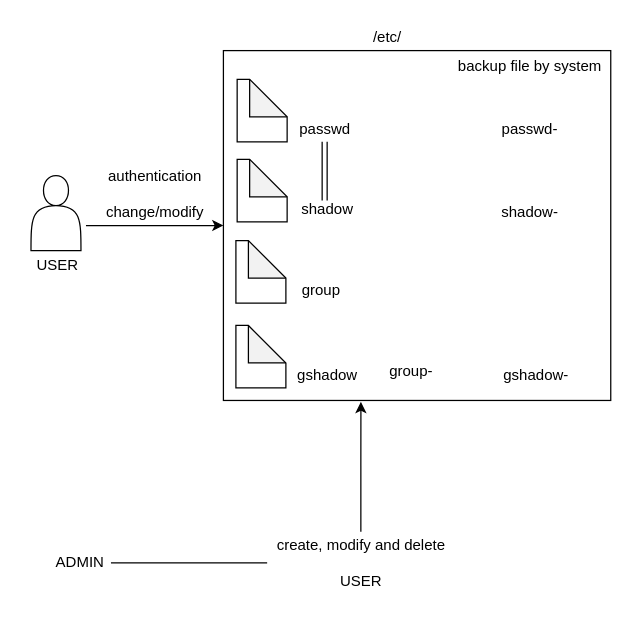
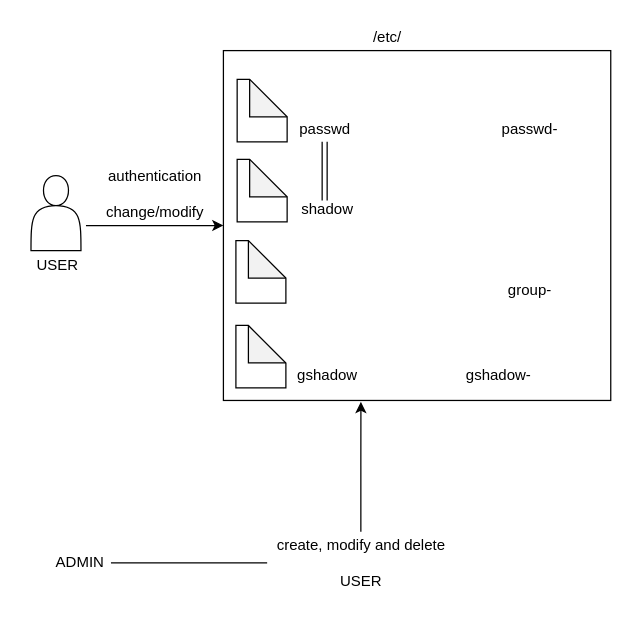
  <mxCell id="0" />
  <mxCell id="1" parent="0" />
  <mxCell id="2" value="" style="shape=actor;whiteSpace=wrap;html=1;" vertex="1" parent="1"><mxGeometry x="24" y="140" width="40" height="60" as="geometry" /></mxCell>
  <mxCell id="3" value="" style="endArrow=classic;html=1;rounded=0;entryX=0;entryY=0.5;entryDx=0;entryDy=0;" edge="1" parent="1" target="4"><mxGeometry width="50" height="50" relative="1" as="geometry"><mxPoint x="68" y="180" as="sourcePoint" /><mxPoint x="158" y="180" as="targetPoint" /></mxGeometry></mxCell>
  <mxCell id="4" value="" style="rounded=0;whiteSpace=wrap;html=1;shadow=0;" vertex="1" parent="1"><mxGeometry x="178" y="40" width="310" height="280" as="geometry" /></mxCell>
  <mxCell id="5" value="" style="shape=note;whiteSpace=wrap;html=1;backgroundOutline=1;darkOpacity=0.05;" vertex="1" parent="1"><mxGeometry x="188" y="260" width="40" height="50" as="geometry" /></mxCell>
  <mxCell id="6" value="" style="shape=note;whiteSpace=wrap;html=1;backgroundOutline=1;darkOpacity=0.05;" vertex="1" parent="1"><mxGeometry x="188" y="192" width="40" height="50" as="geometry" /></mxCell>
  <mxCell id="7" value="" style="shape=note;whiteSpace=wrap;html=1;backgroundOutline=1;darkOpacity=0.05;" vertex="1" parent="1"><mxGeometry x="189" y="127" width="40" height="50" as="geometry" /></mxCell>
  <mxCell id="8" value="" style="shape=note;whiteSpace=wrap;html=1;backgroundOutline=1;darkOpacity=0.05;" vertex="1" parent="1"><mxGeometry x="189" y="63" width="40" height="50" as="geometry" /></mxCell>
  <mxCell id="9" style="edgeStyle=orthogonalEdgeStyle;shape=link;rounded=0;orthogonalLoop=1;jettySize=auto;html=1;entryX=0.467;entryY=0.15;entryDx=0;entryDy=0;entryPerimeter=0;" edge="1" parent="1" source="10" target="11"><mxGeometry relative="1" as="geometry" /></mxCell>
  <mxCell id="10" value="passwd" style="text;html=1;resizable=0;autosize=1;align=center;verticalAlign=middle;points=[];fillColor=none;strokeColor=none;rounded=0;shadow=0;" vertex="1" parent="1"><mxGeometry x="229" y="93" width="60" height="20" as="geometry" /></mxCell>
  <mxCell id="11" value="shadow" style="text;html=1;resizable=0;autosize=1;align=center;verticalAlign=middle;points=[];fillColor=none;strokeColor=none;rounded=0;shadow=0;" vertex="1" parent="1"><mxGeometry x="231" y="157" width="60" height="20" as="geometry" /></mxCell>
- <mxCell id="12" value="group" style="text;html=1;resizable=0;autosize=1;align=center;verticalAlign=middle;points=[];fillColor=none;strokeColor=none;rounded=0;shadow=0;" vertex="1" parent="1"><mxGeometry x="231" y="222" width="50" height="20" as="geometry" /></mxCell>
  <mxCell id="13" value="gshadow" style="text;html=1;resizable=0;autosize=1;align=center;verticalAlign=middle;points=[];fillColor=none;strokeColor=none;rounded=0;shadow=0;" vertex="1" parent="1"><mxGeometry x="231" y="290" width="60" height="20" as="geometry" /></mxCell>
  <mxCell id="14" value="USER" style="text;html=1;resizable=0;autosize=1;align=center;verticalAlign=middle;points=[];fillColor=none;strokeColor=none;rounded=0;shadow=0;" vertex="1" parent="1"><mxGeometry x="20" y="202" width="50" height="20" as="geometry" /></mxCell>
  <mxCell id="15" value="/etc/" style="text;html=1;resizable=0;autosize=1;align=center;verticalAlign=middle;points=[];fillColor=none;strokeColor=none;rounded=0;shadow=0;" vertex="1" parent="1"><mxGeometry x="289" y="20" width="40" height="20" as="geometry" /></mxCell>
  <mxCell id="16" style="edgeStyle=orthogonalEdgeStyle;rounded=0;orthogonalLoop=1;jettySize=auto;html=1;entryX=0.355;entryY=1.004;entryDx=0;entryDy=0;entryPerimeter=0;" edge="1" parent="1" source="17" target="4"><mxGeometry relative="1" as="geometry" /></mxCell>
  <mxCell id="17" value="create, modify and delete&lt;br&gt;&lt;br&gt;USER" style="text;html=1;resizable=0;autosize=1;align=center;verticalAlign=middle;points=[];fillColor=none;strokeColor=none;rounded=0;shadow=0;" vertex="1" parent="1"><mxGeometry x="213" y="425" width="150" height="50" as="geometry" /></mxCell>
  <mxCell id="18" style="edgeStyle=orthogonalEdgeStyle;rounded=0;orthogonalLoop=1;jettySize=auto;html=1;endArrow=none;" edge="1" parent="1" source="19" target="17"><mxGeometry relative="1" as="geometry" /></mxCell>
  <mxCell id="19" value="ADMIN" style="text;html=1;resizable=0;autosize=1;align=center;verticalAlign=middle;points=[];fillColor=none;strokeColor=none;rounded=0;shadow=0;" vertex="1" parent="1"><mxGeometry x="38" y="440" width="50" height="20" as="geometry" /></mxCell>
  <mxCell id="20" value="passwd-" style="text;html=1;resizable=0;autosize=1;align=center;verticalAlign=middle;points=[];fillColor=none;strokeColor=none;rounded=0;shadow=0;" vertex="1" parent="1"><mxGeometry x="393" y="93" width="60" height="20" as="geometry" /></mxCell>
- <mxCell id="21" value="backup file by system" style="text;html=1;resizable=0;autosize=1;align=center;verticalAlign=middle;points=[];fillColor=none;strokeColor=none;rounded=0;shadow=0;" vertex="1" parent="1"><mxGeometry x="358" y="43" width="130" height="20" as="geometry" /></mxCell>
- <mxCell id="22" value="shadow-" style="text;html=1;resizable=0;autosize=1;align=center;verticalAlign=middle;points=[];fillColor=none;strokeColor=none;rounded=0;shadow=0;" vertex="1" parent="1"><mxGeometry x="393" y="160" width="60" height="20" as="geometry" /></mxCell>
- <mxCell id="23" value="group-" style="text;html=1;resizable=0;autosize=1;align=center;verticalAlign=middle;points=[];fillColor=none;strokeColor=none;rounded=0;shadow=0;" vertex="1" parent="1"><mxGeometry x="303" y="287" width="50" height="20" as="geometry" /></mxCell>
- <mxCell id="24" value="gshadow-" style="text;html=1;resizable=0;autosize=1;align=center;verticalAlign=middle;points=[];fillColor=none;strokeColor=none;rounded=0;shadow=0;" vertex="1" parent="1"><mxGeometry x="393" y="290" width="70" height="20" as="geometry" /></mxCell>
+ <mxCell id="23" value="group-" style="text;html=1;resizable=0;autosize=1;align=center;verticalAlign=middle;points=[];fillColor=none;strokeColor=none;rounded=0;shadow=0;" vertex="1" parent="1"><mxGeometry x="398" y="222" width="50" height="20" as="geometry" /></mxCell>
+ <mxCell id="24" value="gshadow-" style="text;html=1;resizable=0;autosize=1;align=center;verticalAlign=middle;points=[];fillColor=none;strokeColor=none;rounded=0;shadow=0;" vertex="1" parent="1"><mxGeometry x="363" y="290" width="70" height="20" as="geometry" /></mxCell>
  <mxCell id="25" value="authentication&lt;br&gt;&lt;br&gt;change/modify" style="text;html=1;resizable=0;autosize=1;align=center;verticalAlign=middle;points=[];fillColor=none;strokeColor=none;rounded=0;shadow=0;" vertex="1" parent="1"><mxGeometry x="78" y="130" width="90" height="50" as="geometry" /></mxCell>
